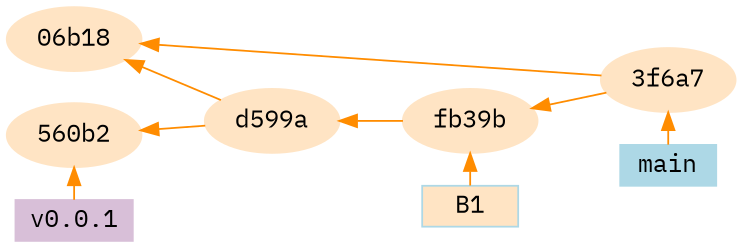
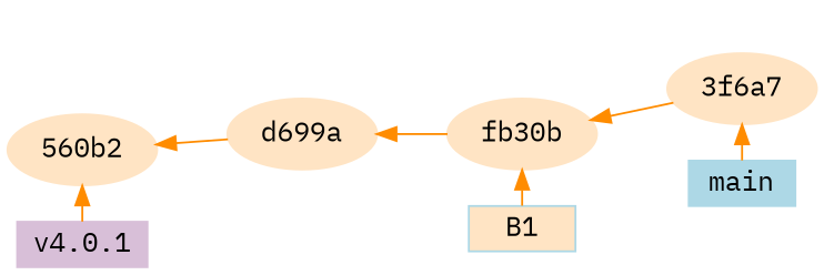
  graph {
    fontname="IBM Plex Mono"
    rankdir=LR
    node [color=bisque fontname="IBM Plex Mono" fontsize=14.0 style=filled]
    edge [arrowtail=normal color=darkorange dir=back fontname="IBM Plex Mono"]
-   fb39b
+   fb39b [label=fb30b]
    B1 [color=lightblue fillcolor=bisque height=0.2 shape=box]
    "3f6a7"
    main [color=lightblue height=0.2 shape=box]
    "560b2"
-   "v0.0.1" [color=thistle height=0.2 shape=box]
-   d599a
-   "06b18"
+   "v0.0.1" [color=thistle height=0.2 shape=box label="v4.0.1"]
+   d599a [label=d699a]
    subgraph sub_1 {
      rank=same
      fb39b
      B1
    }
    subgraph sub_2 {
      rank=same
      "3f6a7"
      main
    }
    subgraph sub_3 {
      rank=same
      "560b2"
      "v0.0.1"
    }
    fb39b -- B1
    fb39b -- "3f6a7"
    "3f6a7" -- main
    "560b2" -- "v0.0.1"
    "560b2" -- d599a
    d599a -- fb39b
-   "06b18" -- "3f6a7"
-   "06b18" -- d599a
  }
